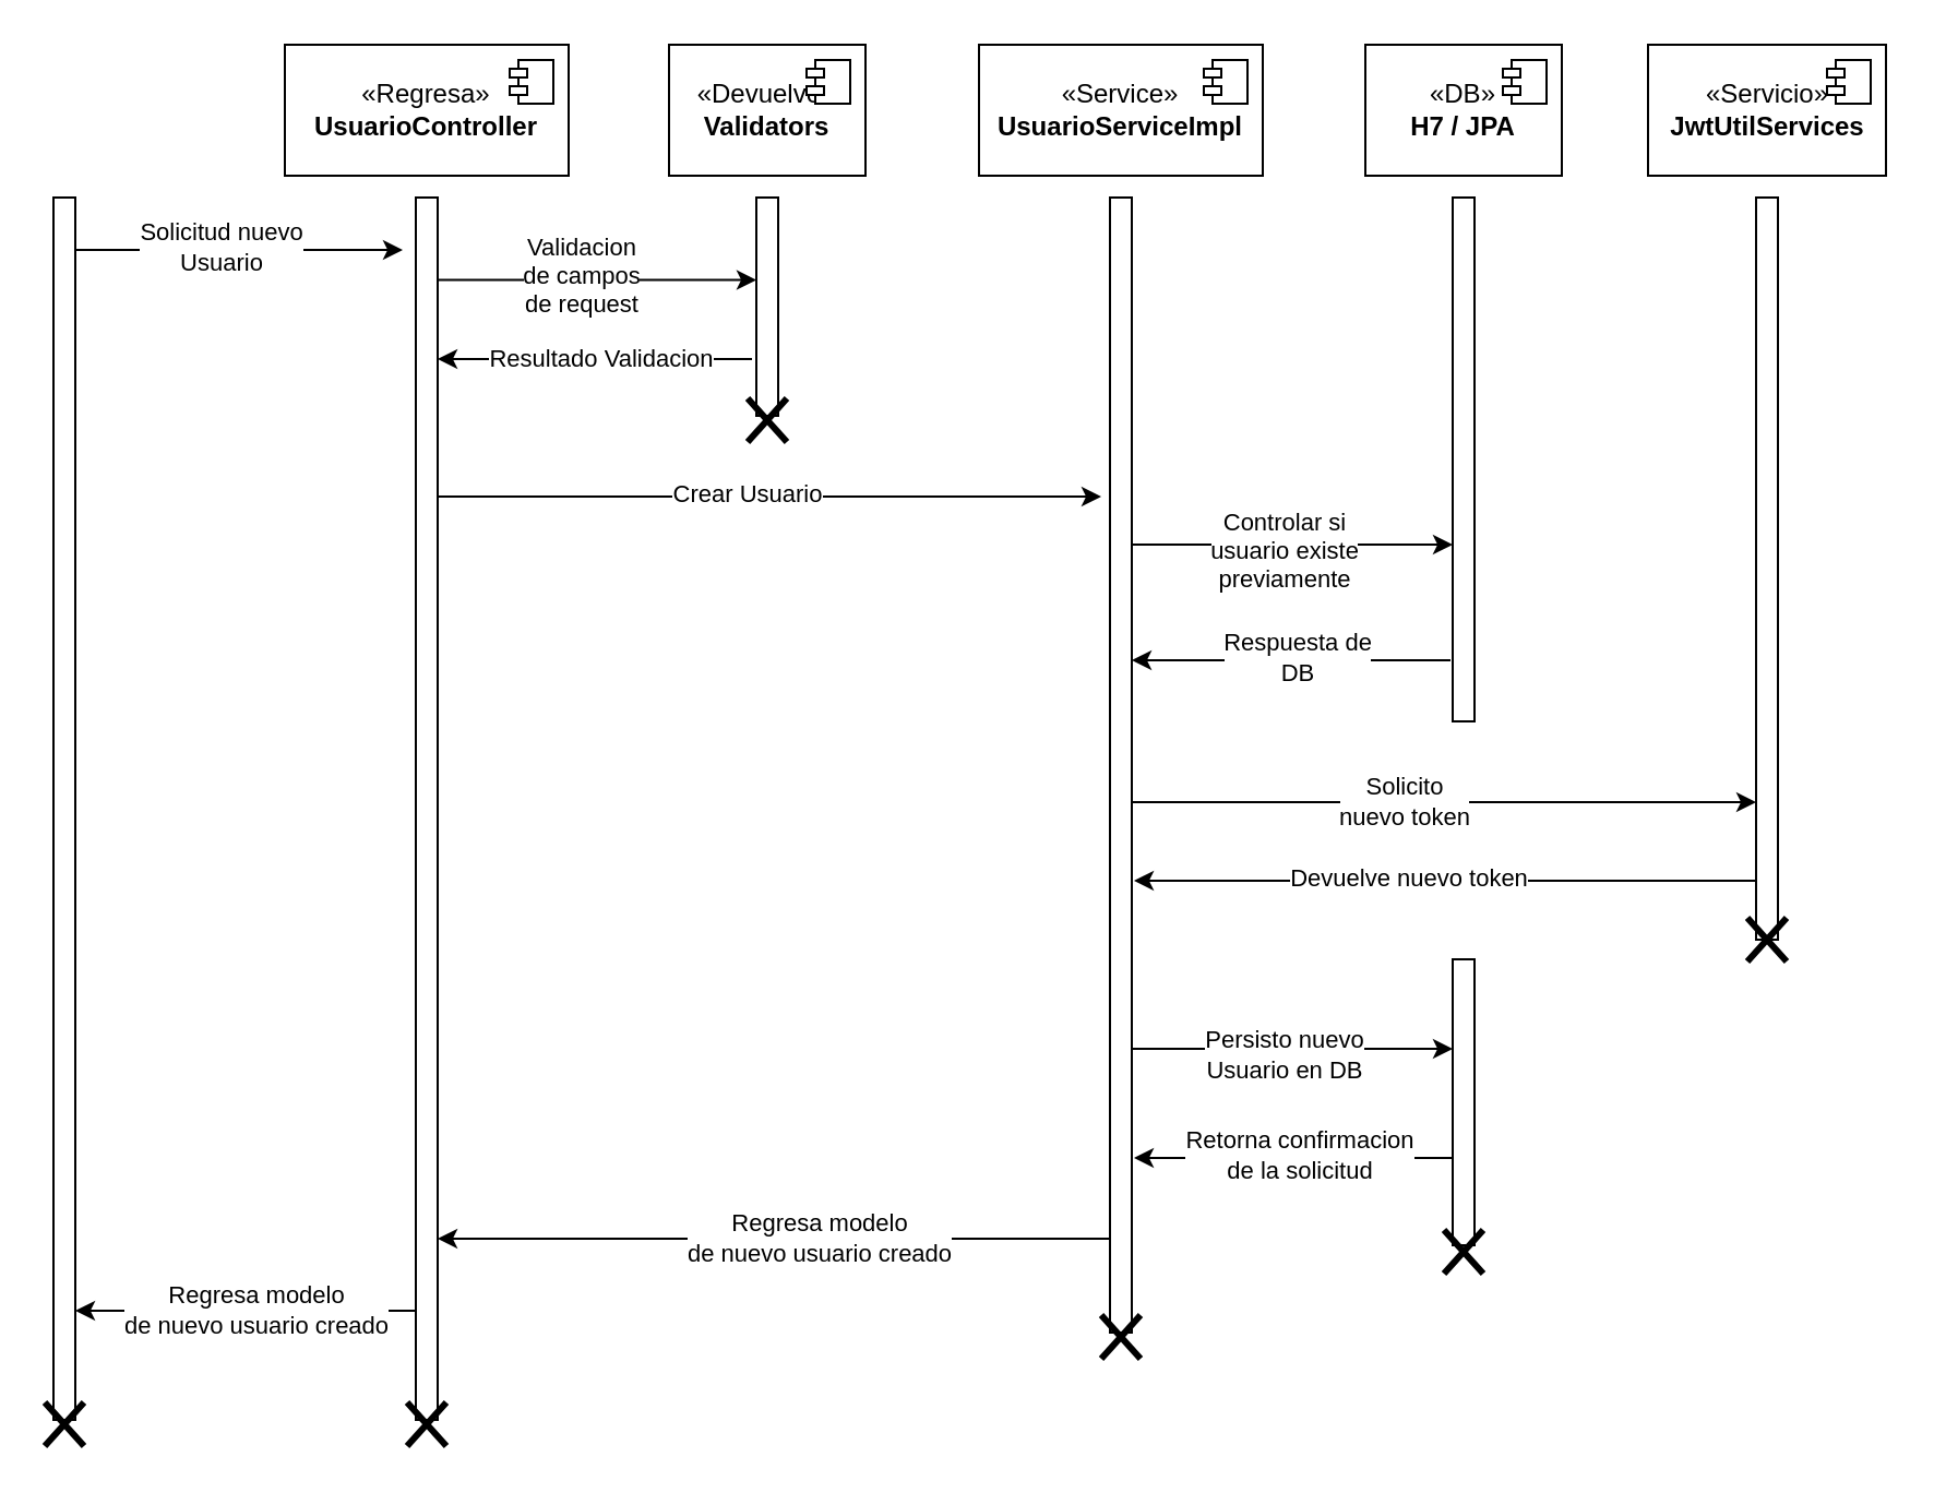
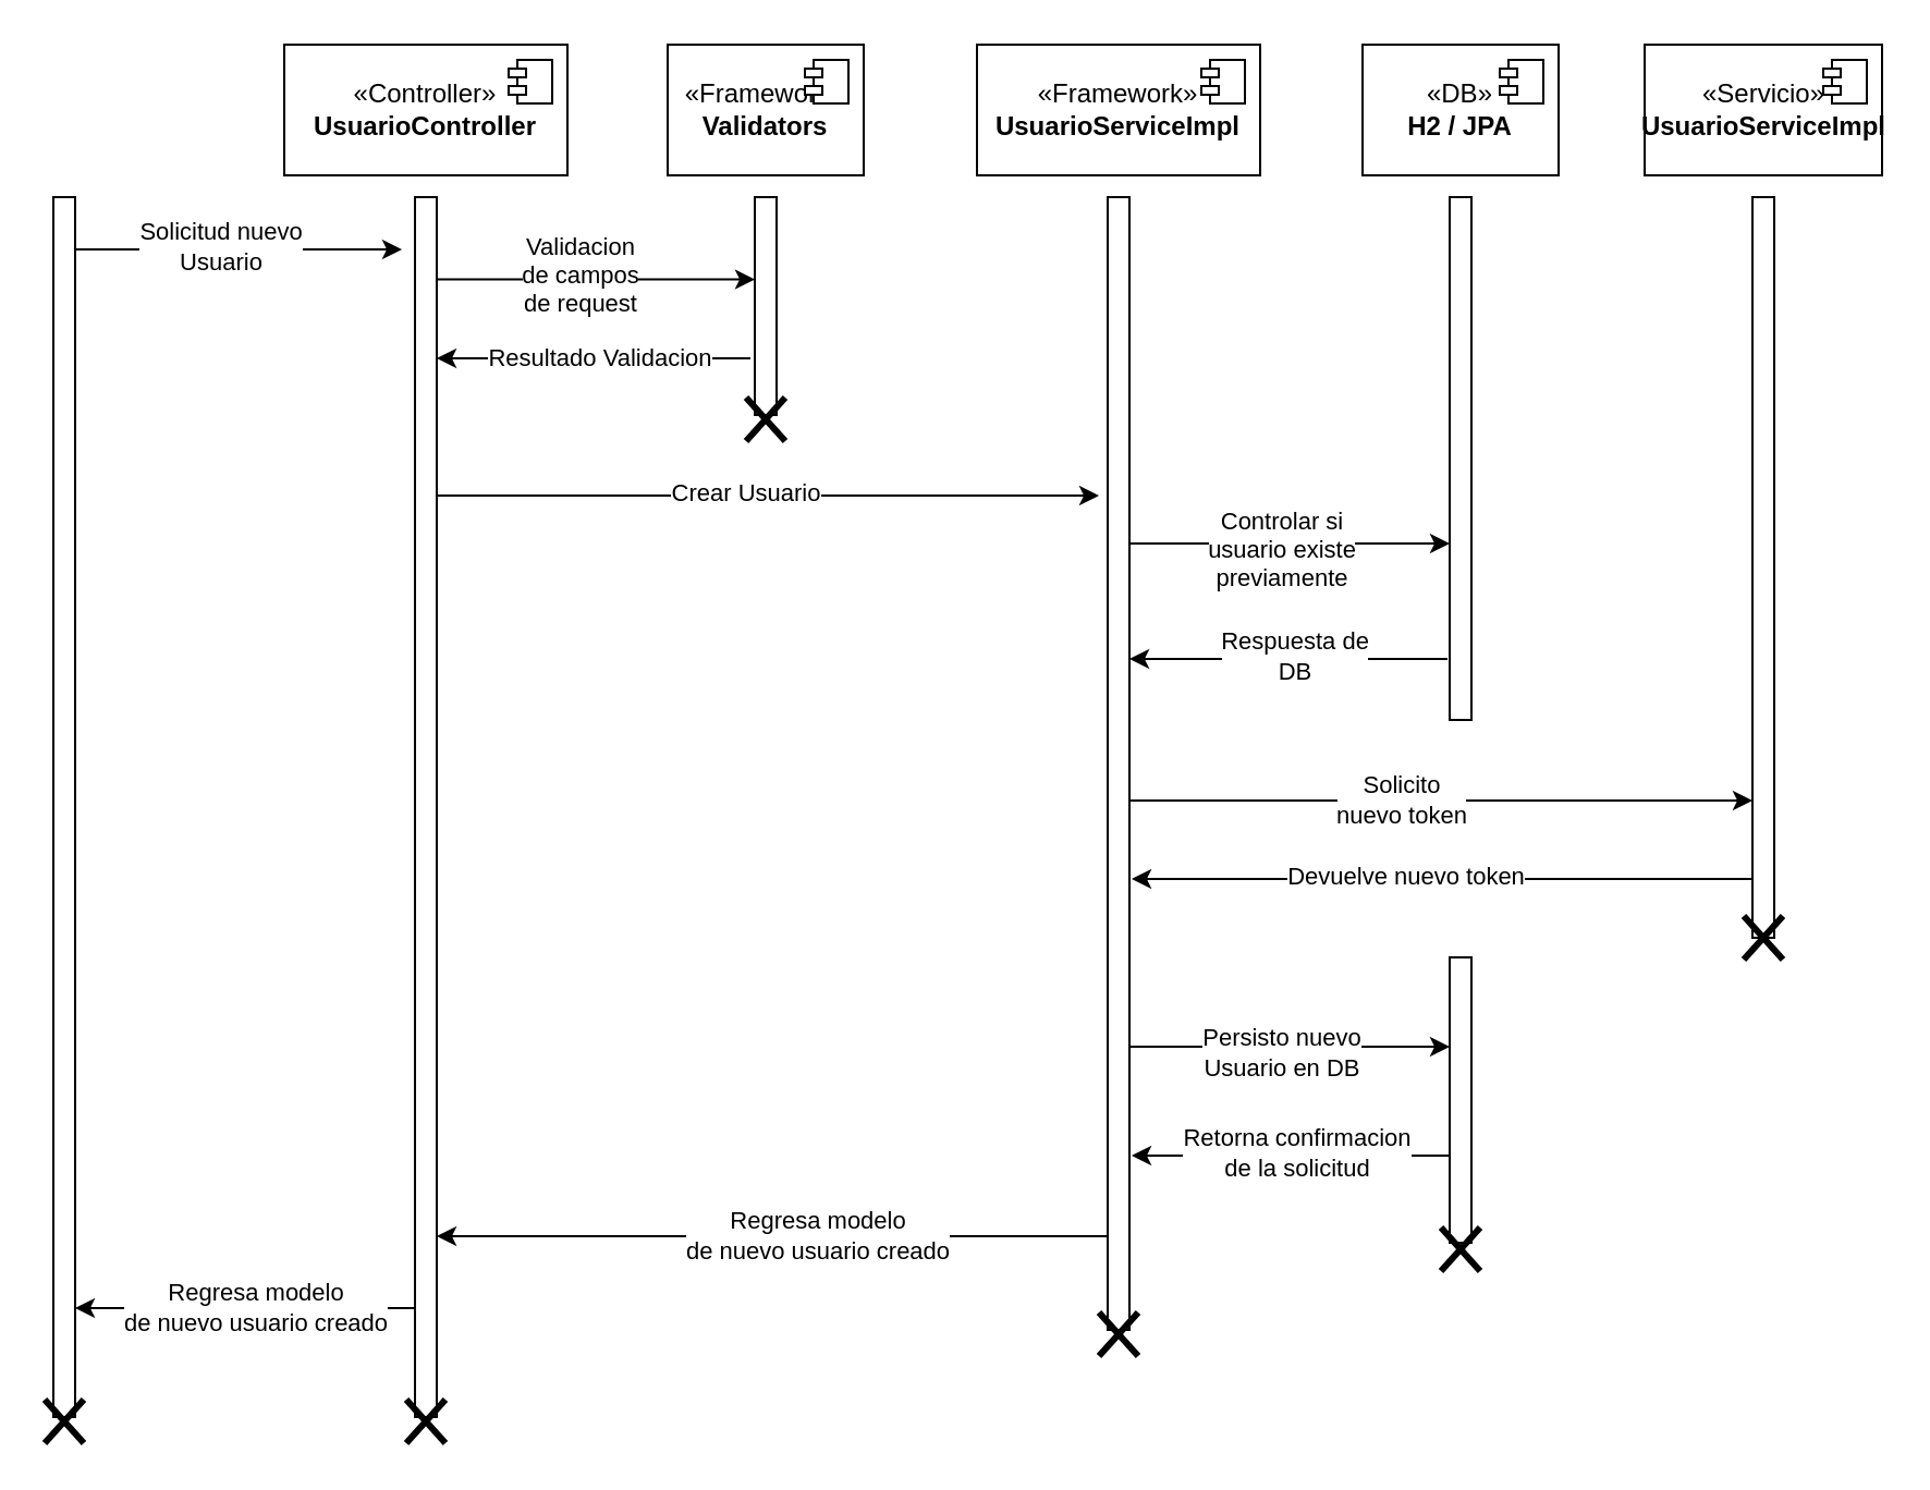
  <mxCell id="0" />
  <mxCell id="1" parent="0" />
  <mxCell id="2" value="" style="html=1;points=[];perimeter=orthogonalPerimeter;outlineConnect=0;targetShapes=umlLifeline;portConstraint=eastwest;newEdgeStyle={&quot;edgeStyle&quot;:&quot;elbowEdgeStyle&quot;,&quot;elbow&quot;:&quot;vertical&quot;,&quot;curved&quot;:0,&quot;rounded&quot;:0};" vertex="1" parent="1"><mxGeometry x="24" y="90" width="10" height="560" as="geometry" /></mxCell>
  <mxCell id="3" value="" style="html=1;points=[];perimeter=orthogonalPerimeter;outlineConnect=0;targetShapes=umlLifeline;portConstraint=eastwest;newEdgeStyle={&quot;edgeStyle&quot;:&quot;elbowEdgeStyle&quot;,&quot;elbow&quot;:&quot;vertical&quot;,&quot;curved&quot;:0,&quot;rounded&quot;:0};" vertex="1" parent="1"><mxGeometry x="190" y="90" width="10" height="560" as="geometry" /></mxCell>
  <mxCell id="4" value="" style="html=1;points=[];perimeter=orthogonalPerimeter;outlineConnect=0;targetShapes=umlLifeline;portConstraint=eastwest;newEdgeStyle={&quot;edgeStyle&quot;:&quot;elbowEdgeStyle&quot;,&quot;elbow&quot;:&quot;vertical&quot;,&quot;curved&quot;:0,&quot;rounded&quot;:0};" vertex="1" parent="1"><mxGeometry x="508" y="90" width="10" height="520" as="geometry" /></mxCell>
  <mxCell id="5" value="" style="html=1;points=[];perimeter=orthogonalPerimeter;outlineConnect=0;targetShapes=umlLifeline;portConstraint=eastwest;newEdgeStyle={&quot;edgeStyle&quot;:&quot;elbowEdgeStyle&quot;,&quot;elbow&quot;:&quot;vertical&quot;,&quot;curved&quot;:0,&quot;rounded&quot;:0};" vertex="1" parent="1"><mxGeometry x="665" y="90" width="10" height="240" as="geometry" /></mxCell>
  <mxCell id="6" value="" style="html=1;points=[];perimeter=orthogonalPerimeter;outlineConnect=0;targetShapes=umlLifeline;portConstraint=eastwest;newEdgeStyle={&quot;edgeStyle&quot;:&quot;elbowEdgeStyle&quot;,&quot;elbow&quot;:&quot;vertical&quot;,&quot;curved&quot;:0,&quot;rounded&quot;:0};" vertex="1" parent="1"><mxGeometry x="665" y="439" width="10" height="131" as="geometry" /></mxCell>
- <mxCell id="7" value="&lt;div&gt;«Regresa»&lt;b&gt;&lt;br&gt;&lt;/b&gt;&lt;/div&gt;&lt;div&gt;&lt;b&gt;UsuarioController&lt;/b&gt;&lt;/div&gt;" style="html=1;dropTarget=0;whiteSpace=wrap;" vertex="1" parent="1"><mxGeometry x="130" y="20" width="130" height="60" as="geometry" /></mxCell>
+ <mxCell id="7" value="&lt;div&gt;«Controller»&lt;b&gt;&lt;br&gt;&lt;/b&gt;&lt;/div&gt;&lt;div&gt;&lt;b&gt;UsuarioController&lt;/b&gt;&lt;/div&gt;" style="html=1;dropTarget=0;whiteSpace=wrap;" vertex="1" parent="1"><mxGeometry x="130" y="20" width="130" height="60" as="geometry" /></mxCell>
  <mxCell id="8" value="" style="shape=module;jettyWidth=8;jettyHeight=4;" vertex="1" parent="7"><mxGeometry x="1" width="20" height="20" relative="1" as="geometry"><mxPoint x="-27" y="7" as="offset" /></mxGeometry></mxCell>
- <mxCell id="9" value="&lt;div&gt;«Service»&lt;b&gt;&lt;br&gt;&lt;/b&gt;&lt;/div&gt;&lt;div&gt;&lt;b&gt;UsuarioServiceImpl&lt;/b&gt;&lt;/div&gt;" style="html=1;dropTarget=0;whiteSpace=wrap;" vertex="1" parent="1"><mxGeometry x="448" y="20" width="130" height="60" as="geometry" /></mxCell>
+ <mxCell id="9" value="&lt;div&gt;«Framework»&lt;b&gt;&lt;br&gt;&lt;/b&gt;&lt;/div&gt;&lt;div&gt;&lt;b&gt;UsuarioServiceImpl&lt;/b&gt;&lt;/div&gt;" style="html=1;dropTarget=0;whiteSpace=wrap;" vertex="1" parent="1"><mxGeometry x="448" y="20" width="130" height="60" as="geometry" /></mxCell>
  <mxCell id="10" value="" style="shape=module;jettyWidth=8;jettyHeight=4;" vertex="1" parent="9"><mxGeometry x="1" width="20" height="20" relative="1" as="geometry"><mxPoint x="-27" y="7" as="offset" /></mxGeometry></mxCell>
- <mxCell id="11" value="&lt;div&gt;«DB»&lt;b&gt;&lt;br&gt;&lt;/b&gt;&lt;/div&gt;&lt;div&gt;&lt;b&gt;H7 / JPA&lt;br&gt;&lt;/b&gt;&lt;/div&gt;" style="html=1;dropTarget=0;whiteSpace=wrap;" vertex="1" parent="1"><mxGeometry x="625" y="20" width="90" height="60" as="geometry" /></mxCell>
+ <mxCell id="11" value="&lt;div&gt;«DB»&lt;b&gt;&lt;br&gt;&lt;/b&gt;&lt;/div&gt;&lt;div&gt;&lt;b&gt;H2 / JPA&lt;br&gt;&lt;/b&gt;&lt;/div&gt;" style="html=1;dropTarget=0;whiteSpace=wrap;" vertex="1" parent="1"><mxGeometry x="625" y="20" width="90" height="60" as="geometry" /></mxCell>
  <mxCell id="12" value="" style="shape=module;jettyWidth=8;jettyHeight=4;" vertex="1" parent="11"><mxGeometry x="1" width="20" height="20" relative="1" as="geometry"><mxPoint x="-27" y="7" as="offset" /></mxGeometry></mxCell>
  <mxCell id="13" value="" style="endArrow=classic;html=1;rounded=0;" edge="1" parent="1"><mxGeometry width="50" height="50" relative="1" as="geometry"><mxPoint x="34" y="114" as="sourcePoint" /><mxPoint x="184" y="114" as="targetPoint" /></mxGeometry></mxCell>
  <mxCell id="14" value="&lt;div&gt;Solicitud nuevo &lt;br&gt;&lt;/div&gt;&lt;div&gt;Usuario&lt;/div&gt;" style="edgeLabel;html=1;align=center;verticalAlign=middle;resizable=0;points=[];" vertex="1" connectable="0" parent="13"><mxGeometry x="-0.212" y="2" relative="1" as="geometry"><mxPoint x="7" as="offset" /></mxGeometry></mxCell>
  <mxCell id="15" value="" style="endArrow=classic;html=1;rounded=0;" edge="1" parent="1"><mxGeometry width="50" height="50" relative="1" as="geometry"><mxPoint x="200" y="127.75" as="sourcePoint" /><mxPoint x="346" y="127.75" as="targetPoint" /></mxGeometry></mxCell>
  <mxCell id="16" value="&lt;div&gt;Validacion&lt;/div&gt;&lt;div&gt;de campos&lt;br&gt;&lt;/div&gt;&lt;div&gt;de request&lt;br&gt;&lt;/div&gt;" style="edgeLabel;html=1;align=center;verticalAlign=middle;resizable=0;points=[];" vertex="1" connectable="0" parent="15"><mxGeometry x="-0.212" y="2" relative="1" as="geometry"><mxPoint x="7" as="offset" /></mxGeometry></mxCell>
  <mxCell id="17" value="" style="html=1;points=[];perimeter=orthogonalPerimeter;outlineConnect=0;targetShapes=umlLifeline;portConstraint=eastwest;newEdgeStyle={&quot;edgeStyle&quot;:&quot;elbowEdgeStyle&quot;,&quot;elbow&quot;:&quot;vertical&quot;,&quot;curved&quot;:0,&quot;rounded&quot;:0};" vertex="1" parent="1"><mxGeometry x="346" y="90" width="10" height="100" as="geometry" /></mxCell>
- <mxCell id="18" value="&lt;div&gt;«Devuelve»&lt;b&gt;&lt;br&gt;&lt;/b&gt;&lt;/div&gt;&lt;div&gt;&lt;b&gt;Validators&lt;/b&gt;&lt;/div&gt;" style="html=1;dropTarget=0;whiteSpace=wrap;" vertex="1" parent="1"><mxGeometry x="306" y="20" width="90" height="60" as="geometry" /></mxCell>
+ <mxCell id="18" value="&lt;div&gt;«Framework»&lt;b&gt;&lt;br&gt;&lt;/b&gt;&lt;/div&gt;&lt;div&gt;&lt;b&gt;Validators&lt;/b&gt;&lt;/div&gt;" style="html=1;dropTarget=0;whiteSpace=wrap;" vertex="1" parent="1"><mxGeometry x="306" y="20" width="90" height="60" as="geometry" /></mxCell>
  <mxCell id="19" value="" style="shape=module;jettyWidth=8;jettyHeight=4;" vertex="1" parent="18"><mxGeometry x="1" width="20" height="20" relative="1" as="geometry"><mxPoint x="-27" y="7" as="offset" /></mxGeometry></mxCell>
  <mxCell id="20" value="" style="shape=umlDestroy;whiteSpace=wrap;html=1;strokeWidth=3;targetShapes=umlLifeline;" vertex="1" parent="1"><mxGeometry x="342" y="182" width="18" height="20" as="geometry" /></mxCell>
  <mxCell id="21" value="" style="endArrow=classic;html=1;rounded=0;" edge="1" parent="1"><mxGeometry width="50" height="50" relative="1" as="geometry"><mxPoint x="344" y="164" as="sourcePoint" /><mxPoint x="200" y="164" as="targetPoint" /></mxGeometry></mxCell>
  <mxCell id="22" value="Resultado Validacion" style="edgeLabel;html=1;align=center;verticalAlign=middle;resizable=0;points=[];" vertex="1" connectable="0" parent="21"><mxGeometry x="-0.212" y="2" relative="1" as="geometry"><mxPoint x="-13" y="-3" as="offset" /></mxGeometry></mxCell>
  <mxCell id="23" value="" style="html=1;points=[];perimeter=orthogonalPerimeter;outlineConnect=0;targetShapes=umlLifeline;portConstraint=eastwest;newEdgeStyle={&quot;edgeStyle&quot;:&quot;elbowEdgeStyle&quot;,&quot;elbow&quot;:&quot;vertical&quot;,&quot;curved&quot;:0,&quot;rounded&quot;:0};" vertex="1" parent="1"><mxGeometry x="804" y="90" width="10" height="340" as="geometry" /></mxCell>
- <mxCell id="24" value="&lt;div&gt;«Servicio»&lt;b&gt;&lt;br&gt;&lt;/b&gt;&lt;/div&gt;&lt;div&gt;&lt;b&gt;JwtUtilServices&lt;br&gt;&lt;/b&gt;&lt;/div&gt;" style="html=1;dropTarget=0;whiteSpace=wrap;" vertex="1" parent="1"><mxGeometry x="754.5" y="20" width="109" height="60" as="geometry" /></mxCell>
+ <mxCell id="24" value="&lt;div&gt;«Servicio»&lt;b&gt;&lt;br&gt;&lt;/b&gt;&lt;/div&gt;&lt;div&gt;&lt;b&gt;UsuarioServiceImpl&lt;br&gt;&lt;/b&gt;&lt;/div&gt;" style="html=1;dropTarget=0;whiteSpace=wrap;" vertex="1" parent="1"><mxGeometry x="754.5" y="20" width="109" height="60" as="geometry" /></mxCell>
  <mxCell id="25" value="" style="shape=module;jettyWidth=8;jettyHeight=4;" vertex="1" parent="24"><mxGeometry x="1" width="20" height="20" relative="1" as="geometry"><mxPoint x="-27" y="7" as="offset" /></mxGeometry></mxCell>
  <mxCell id="26" value="" style="endArrow=classic;html=1;rounded=0;" edge="1" parent="1"><mxGeometry width="50" height="50" relative="1" as="geometry"><mxPoint x="200" y="227" as="sourcePoint" /><mxPoint x="504" y="227" as="targetPoint" /></mxGeometry></mxCell>
  <mxCell id="27" value="Crear Usuario" style="edgeLabel;html=1;align=center;verticalAlign=middle;resizable=0;points=[];" vertex="1" connectable="0" parent="26"><mxGeometry x="-0.212" y="2" relative="1" as="geometry"><mxPoint x="21" as="offset" /></mxGeometry></mxCell>
  <mxCell id="28" value="" style="endArrow=classic;html=1;rounded=0;" edge="1" parent="1"><mxGeometry width="50" height="50" relative="1" as="geometry"><mxPoint x="518" y="249" as="sourcePoint" /><mxPoint x="665" y="249" as="targetPoint" /></mxGeometry></mxCell>
  <mxCell id="29" value="&lt;div&gt;Controlar si &lt;br&gt;&lt;/div&gt;&lt;div&gt;usuario existe&lt;/div&gt;&lt;div&gt;previamente&lt;br&gt;&lt;/div&gt;" style="edgeLabel;html=1;align=center;verticalAlign=middle;resizable=0;points=[];" vertex="1" connectable="0" parent="28"><mxGeometry x="-0.212" y="2" relative="1" as="geometry"><mxPoint x="11" y="4" as="offset" /></mxGeometry></mxCell>
  <mxCell id="30" value="" style="endArrow=classic;html=1;rounded=0;" edge="1" parent="1"><mxGeometry width="50" height="50" relative="1" as="geometry"><mxPoint x="664" y="302" as="sourcePoint" /><mxPoint x="518" y="302" as="targetPoint" /></mxGeometry></mxCell>
  <mxCell id="31" value="&lt;div&gt;Respuesta de &lt;br&gt;&lt;/div&gt;&lt;div&gt;DB&lt;br&gt;&lt;/div&gt;" style="edgeLabel;html=1;align=center;verticalAlign=middle;resizable=0;points=[];" vertex="1" connectable="0" parent="30"><mxGeometry x="-0.212" y="2" relative="1" as="geometry"><mxPoint x="-13" y="-4" as="offset" /></mxGeometry></mxCell>
  <mxCell id="32" value="" style="endArrow=classic;html=1;rounded=0;" edge="1" parent="1" target="23"><mxGeometry width="50" height="50" relative="1" as="geometry"><mxPoint x="518" y="367" as="sourcePoint" /><mxPoint x="801" y="366" as="targetPoint" /></mxGeometry></mxCell>
  <mxCell id="33" value="&lt;div&gt;Solicito &lt;br&gt;&lt;/div&gt;&lt;div&gt;nuevo token&lt;/div&gt;" style="edgeLabel;html=1;align=center;verticalAlign=middle;resizable=0;points=[];" vertex="1" connectable="0" parent="32"><mxGeometry x="-0.212" y="2" relative="1" as="geometry"><mxPoint x="11" y="1" as="offset" /></mxGeometry></mxCell>
  <mxCell id="34" value="" style="endArrow=classic;html=1;rounded=0;" edge="1" parent="1" source="23"><mxGeometry width="50" height="50" relative="1" as="geometry"><mxPoint x="823" y="403" as="sourcePoint" /><mxPoint x="519" y="403" as="targetPoint" /></mxGeometry></mxCell>
  <mxCell id="35" value="Devuelve nuevo token" style="edgeLabel;html=1;align=center;verticalAlign=middle;resizable=0;points=[];" vertex="1" connectable="0" parent="34"><mxGeometry x="-0.212" y="2" relative="1" as="geometry"><mxPoint x="-48" y="-4" as="offset" /></mxGeometry></mxCell>
  <mxCell id="36" value="" style="endArrow=classic;html=1;rounded=0;" edge="1" parent="1"><mxGeometry width="50" height="50" relative="1" as="geometry"><mxPoint x="518" y="480" as="sourcePoint" /><mxPoint x="665" y="480" as="targetPoint" /></mxGeometry></mxCell>
  <mxCell id="37" value="&lt;div&gt;Persisto nuevo&lt;/div&gt;&lt;div&gt;Usuario en DB&lt;br&gt;&lt;/div&gt;" style="edgeLabel;html=1;align=center;verticalAlign=middle;resizable=0;points=[];" vertex="1" connectable="0" parent="36"><mxGeometry x="-0.212" y="2" relative="1" as="geometry"><mxPoint x="11" y="4" as="offset" /></mxGeometry></mxCell>
  <mxCell id="38" value="" style="endArrow=classic;html=1;rounded=0;" edge="1" parent="1"><mxGeometry width="50" height="50" relative="1" as="geometry"><mxPoint x="665" y="530" as="sourcePoint" /><mxPoint x="519" y="530" as="targetPoint" /></mxGeometry></mxCell>
  <mxCell id="39" value="&lt;div&gt;Retorna confirmacion &lt;br&gt;&lt;/div&gt;&lt;div&gt;de la solicitud&lt;/div&gt;" style="edgeLabel;html=1;align=center;verticalAlign=middle;resizable=0;points=[];" vertex="1" connectable="0" parent="38"><mxGeometry x="-0.212" y="2" relative="1" as="geometry"><mxPoint x="-13" y="-4" as="offset" /></mxGeometry></mxCell>
  <mxCell id="40" value="" style="shape=umlDestroy;whiteSpace=wrap;html=1;strokeWidth=3;targetShapes=umlLifeline;" vertex="1" parent="1"><mxGeometry x="661" y="563" width="18" height="20" as="geometry" /></mxCell>
  <mxCell id="41" value="" style="endArrow=classic;html=1;rounded=0;" edge="1" parent="1"><mxGeometry width="50" height="50" relative="1" as="geometry"><mxPoint x="508" y="567" as="sourcePoint" /><mxPoint x="200" y="567" as="targetPoint" /></mxGeometry></mxCell>
  <mxCell id="42" value="&lt;div&gt;Regresa modelo&lt;/div&gt;&lt;div&gt;de nuevo usuario creado&lt;br&gt;&lt;/div&gt;" style="edgeLabel;html=1;align=center;verticalAlign=middle;resizable=0;points=[];" vertex="1" connectable="0" parent="41"><mxGeometry x="-0.212" y="2" relative="1" as="geometry"><mxPoint x="-13" y="-3" as="offset" /></mxGeometry></mxCell>
  <mxCell id="43" value="" style="shape=umlDestroy;whiteSpace=wrap;html=1;strokeWidth=3;targetShapes=umlLifeline;" vertex="1" parent="1"><mxGeometry x="504" y="602" width="18" height="20" as="geometry" /></mxCell>
  <mxCell id="44" value="" style="endArrow=classic;html=1;rounded=0;" edge="1" parent="1" source="3"><mxGeometry width="50" height="50" relative="1" as="geometry"><mxPoint x="184" y="600" as="sourcePoint" /><mxPoint x="34" y="600" as="targetPoint" /></mxGeometry></mxCell>
  <mxCell id="45" value="&lt;div&gt;Regresa modelo&lt;/div&gt;&lt;div&gt;de nuevo usuario creado&lt;br&gt;&lt;/div&gt;" style="edgeLabel;html=1;align=center;verticalAlign=middle;resizable=0;points=[];" vertex="1" connectable="0" parent="44"><mxGeometry x="-0.212" y="2" relative="1" as="geometry"><mxPoint x="-13" y="-3" as="offset" /></mxGeometry></mxCell>
  <mxCell id="46" value="" style="shape=umlDestroy;whiteSpace=wrap;html=1;strokeWidth=3;targetShapes=umlLifeline;" vertex="1" parent="1"><mxGeometry x="186" y="642" width="18" height="20" as="geometry" /></mxCell>
  <mxCell id="47" value="" style="shape=umlDestroy;whiteSpace=wrap;html=1;strokeWidth=3;targetShapes=umlLifeline;" vertex="1" parent="1"><mxGeometry x="20" y="642" width="18" height="20" as="geometry" /></mxCell>
  <mxCell id="48" value="" style="shape=umlDestroy;whiteSpace=wrap;html=1;strokeWidth=3;targetShapes=umlLifeline;" vertex="1" parent="1"><mxGeometry x="800" y="420" width="18" height="20" as="geometry" /></mxCell>
